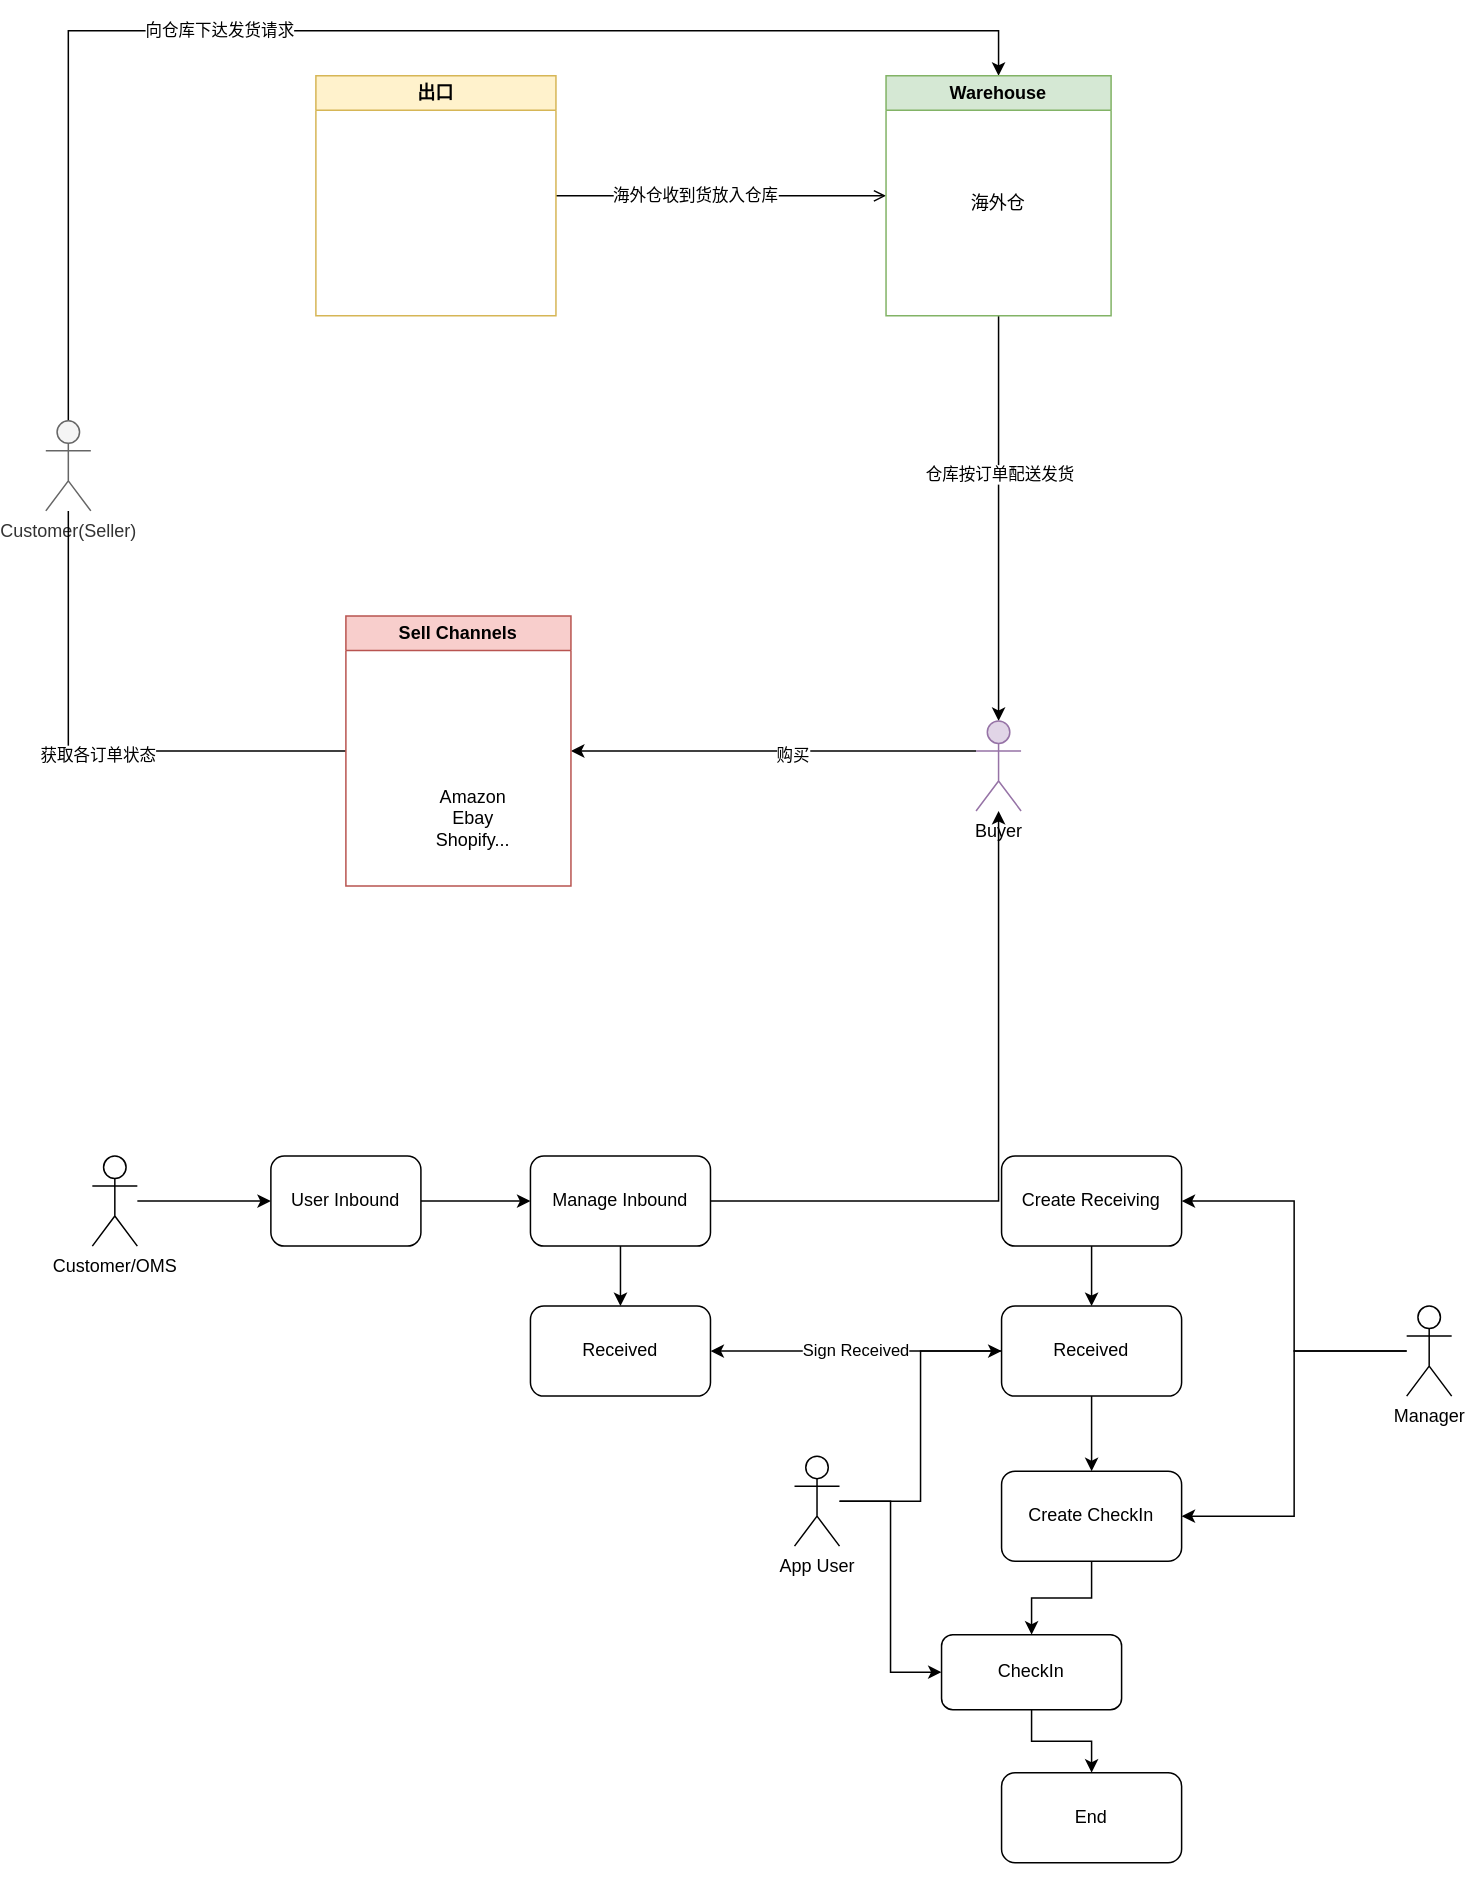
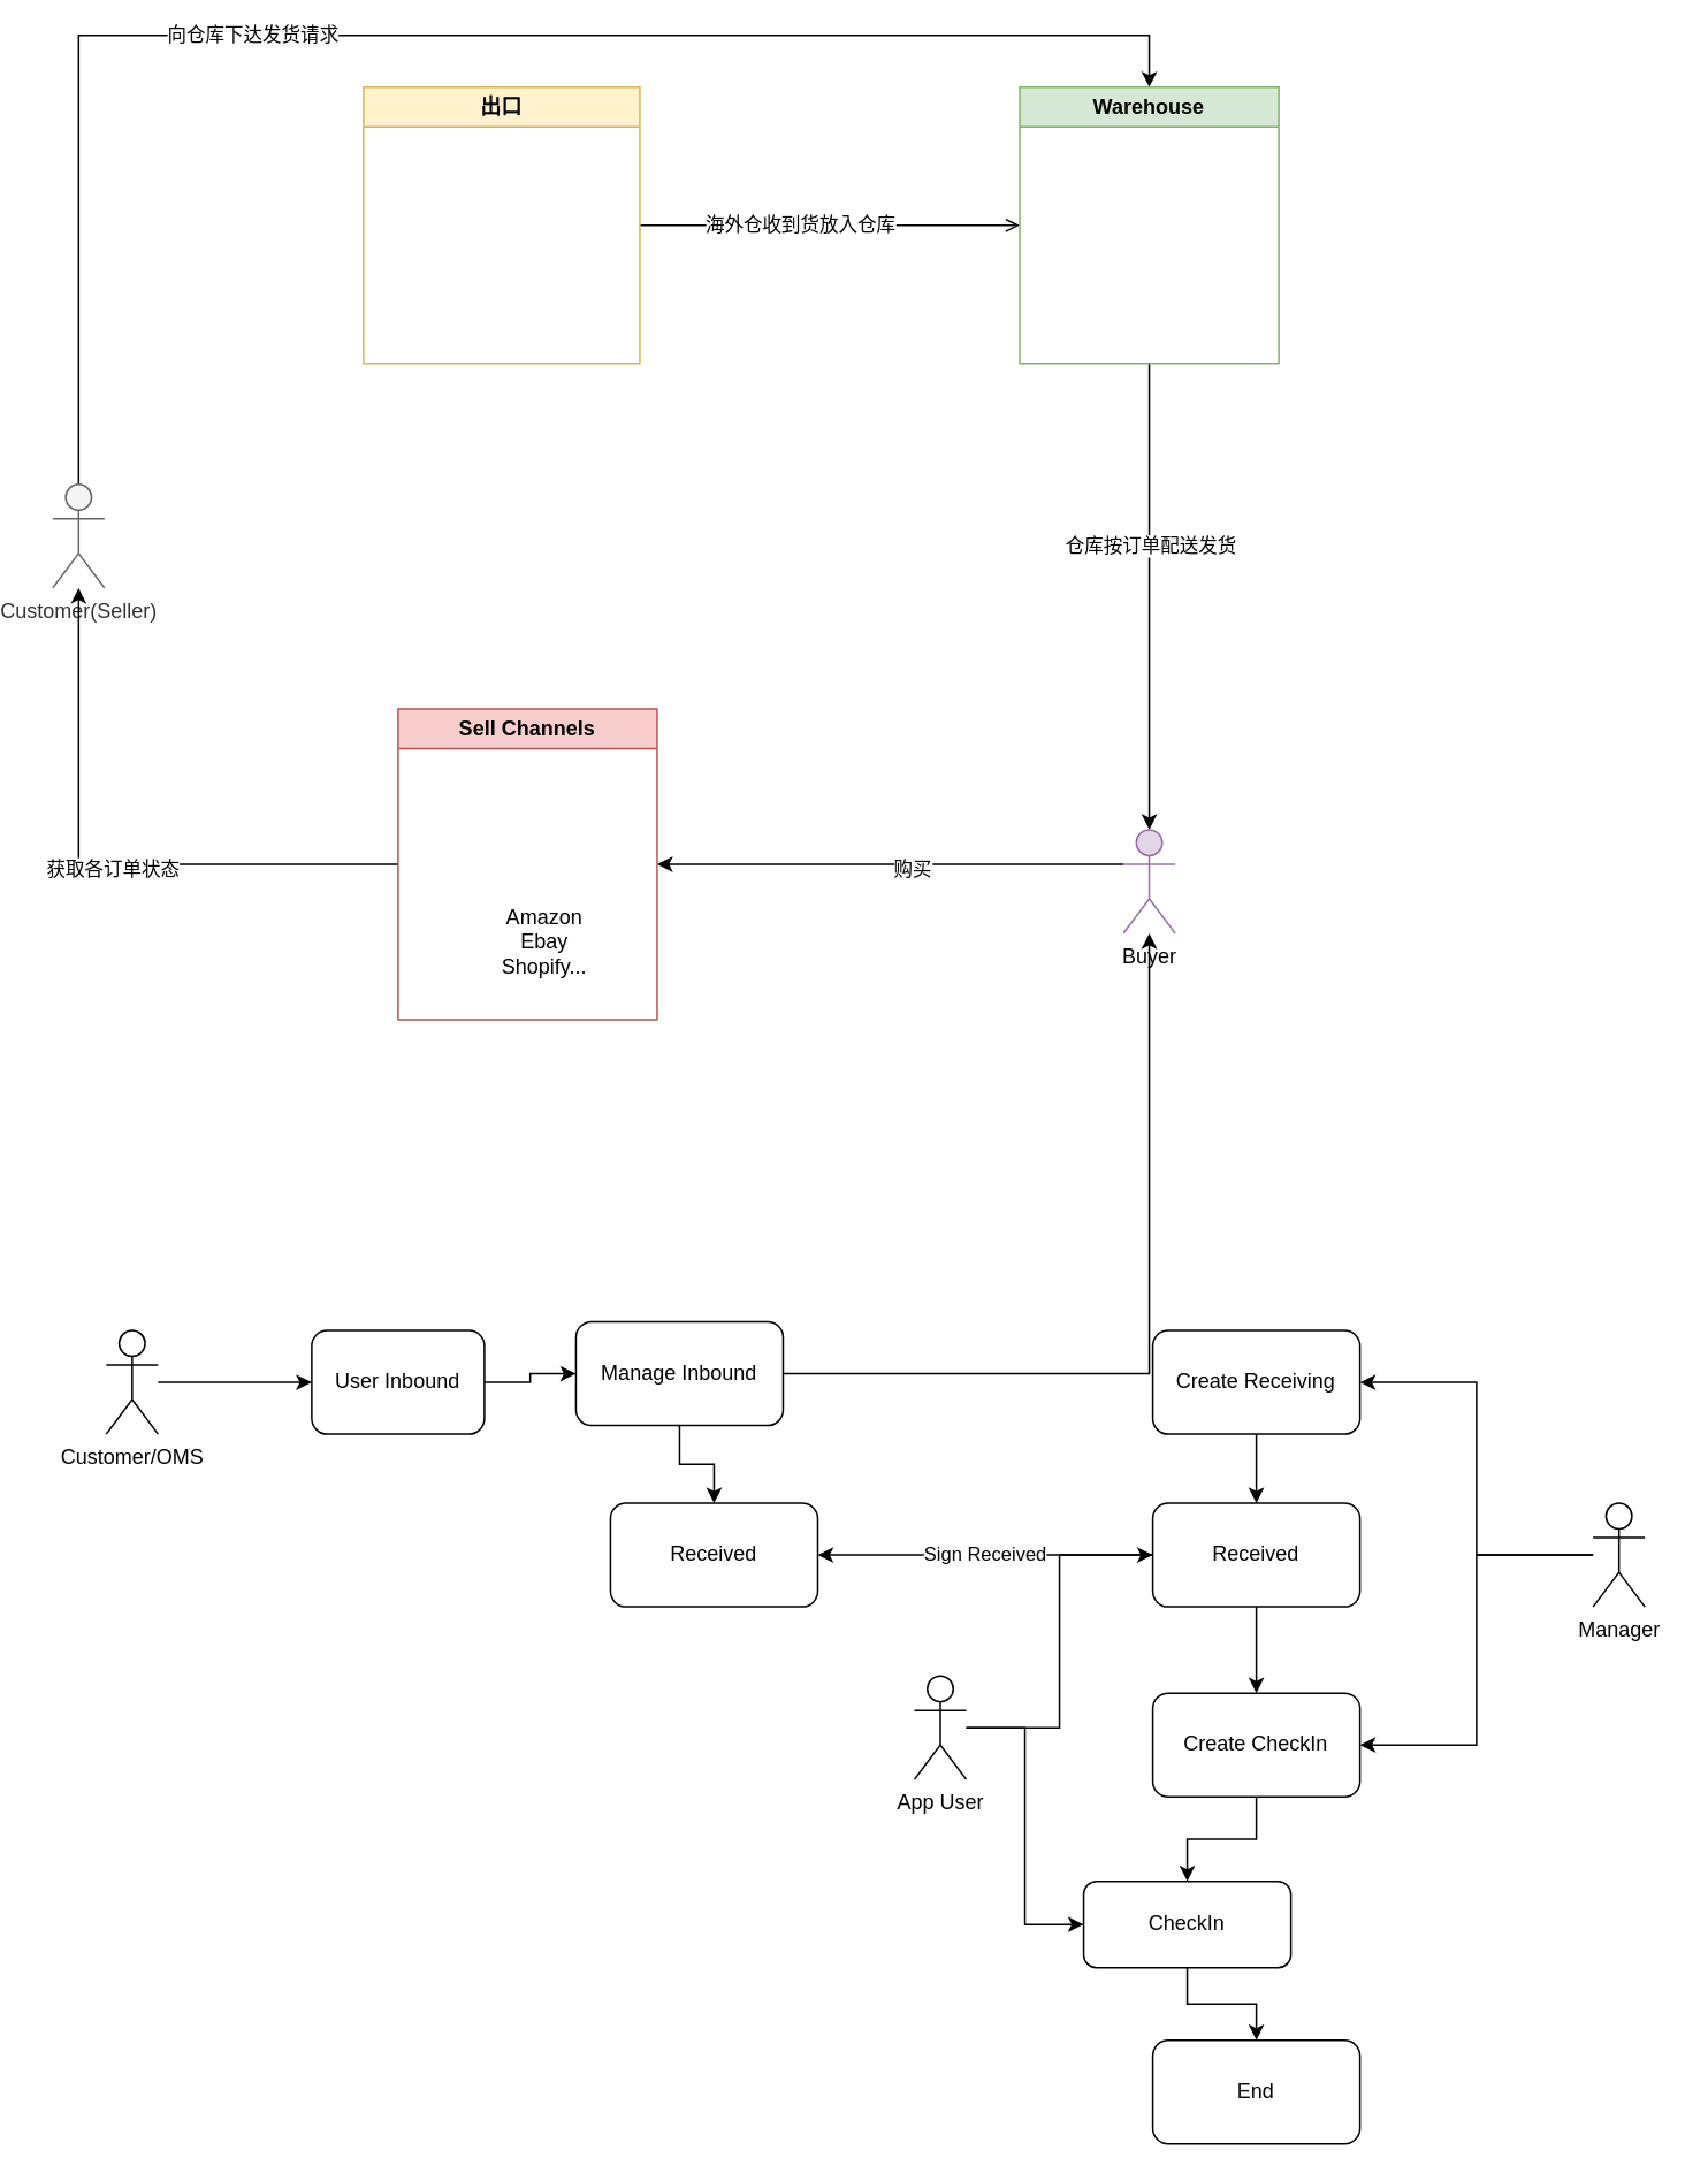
  <mxCell id="0" />
  <mxCell id="1" parent="0" />
  <mxCell id="2" style="edgeStyle=orthogonalEdgeStyle;rounded=0;orthogonalLoop=1;jettySize=auto;html=1;entryX=0.5;entryY=0;entryDx=0;entryDy=0;" edge="1" parent="1" source="4" target="10"><mxGeometry relative="1" as="geometry"><Array as="points"><mxPoint x="35" y="20" /><mxPoint x="655" y="20" /></Array></mxGeometry></mxCell>
  <mxCell id="3" value="向仓库下达发货请求" style="edgeLabel;html=1;align=center;verticalAlign=middle;resizable=0;points=[];" vertex="1" connectable="0" parent="2"><mxGeometry x="-0.209" y="1" relative="1" as="geometry"><mxPoint as="offset" /></mxGeometry></mxCell>
  <mxCell id="4" value="Customer(Seller)" style="shape=umlActor;verticalLabelPosition=bottom;verticalAlign=top;html=1;outlineConnect=0;fillColor=#f5f5f5;fontColor=#333333;strokeColor=#666666;" vertex="1" parent="1"><mxGeometry x="20" y="280" width="30" height="60" as="geometry" /></mxCell>
  <mxCell id="5" style="edgeStyle=orthogonalEdgeStyle;rounded=0;orthogonalLoop=1;jettySize=auto;html=1;exitX=1;exitY=0.5;exitDx=0;exitDy=0;entryX=0;entryY=0.5;entryDx=0;entryDy=0;endArrow=open;" edge="1" parent="1" source="7" target="10"><mxGeometry relative="1" as="geometry" /></mxCell>
  <mxCell id="6" value="海外仓收到货放入仓库" style="edgeLabel;html=1;align=center;verticalAlign=middle;resizable=0;points=[];" vertex="1" connectable="0" parent="5"><mxGeometry x="-0.164" y="1" relative="1" as="geometry"><mxPoint as="offset" /></mxGeometry></mxCell>
  <mxCell id="7" value="出口" style="swimlane;whiteSpace=wrap;html=1;fillColor=#fff2cc;strokeColor=#d6b656;" vertex="1" parent="1"><mxGeometry x="200" y="50" width="160" height="160" as="geometry" /></mxCell>
  <mxCell id="8" style="edgeStyle=orthogonalEdgeStyle;rounded=0;orthogonalLoop=1;jettySize=auto;html=1;exitX=0.5;exitY=1;exitDx=0;exitDy=0;entryX=0.5;entryY=0;entryDx=0;entryDy=0;entryPerimeter=0;" edge="1" parent="1" source="10" target="14"><mxGeometry relative="1" as="geometry" /></mxCell>
  <mxCell id="9" value="仓库按订单配送发货" style="edgeLabel;html=1;align=center;verticalAlign=middle;resizable=0;points=[];" vertex="1" connectable="0" parent="8"><mxGeometry x="-0.222" relative="1" as="geometry"><mxPoint as="offset" /></mxGeometry></mxCell>
  <mxCell id="10" value="Warehouse" style="swimlane;whiteSpace=wrap;html=1;fillColor=#d5e8d4;strokeColor=#82b366;" vertex="1" parent="1"><mxGeometry x="580" y="50" width="150" height="160" as="geometry" /></mxCell>
- <mxCell id="11" value="海外仓" style="text;html=1;strokeColor=none;fillColor=none;align=center;verticalAlign=middle;whiteSpace=wrap;rounded=0;" vertex="1" parent="10"><mxGeometry x="45" y="70" width="60" height="30" as="geometry" /></mxCell>
  <mxCell id="12" style="edgeStyle=orthogonalEdgeStyle;rounded=0;orthogonalLoop=1;jettySize=auto;html=1;exitX=0;exitY=0.333;exitDx=0;exitDy=0;exitPerimeter=0;entryX=1;entryY=0.5;entryDx=0;entryDy=0;" edge="1" parent="1" source="14" target="17"><mxGeometry relative="1" as="geometry"><mxPoint x="390" y="510" as="targetPoint" /></mxGeometry></mxCell>
  <mxCell id="13" value="购买" style="edgeLabel;html=1;align=center;verticalAlign=middle;resizable=0;points=[];" vertex="1" connectable="0" parent="12"><mxGeometry x="-0.089" y="3" relative="1" as="geometry"><mxPoint as="offset" /></mxGeometry></mxCell>
  <mxCell id="14" value="Buyer" style="shape=umlActor;verticalLabelPosition=bottom;verticalAlign=top;html=1;outlineConnect=0;fillColor=#e1d5e7;strokeColor=#9673a6;" vertex="1" parent="1"><mxGeometry x="640" y="480" width="30" height="60" as="geometry" /></mxCell>
- <mxCell id="15" style="edgeStyle=orthogonalEdgeStyle;rounded=0;orthogonalLoop=1;jettySize=auto;html=1;exitX=0;exitY=0.5;exitDx=0;exitDy=0;endArrow=none;" edge="1" parent="1" source="17" target="4"><mxGeometry relative="1" as="geometry" /></mxCell>
+ <mxCell id="15" style="edgeStyle=orthogonalEdgeStyle;rounded=0;orthogonalLoop=1;jettySize=auto;html=1;exitX=0;exitY=0.5;exitDx=0;exitDy=0;" edge="1" parent="1" source="17" target="4"><mxGeometry relative="1" as="geometry" /></mxCell>
  <mxCell id="16" value="获取各订单状态" style="edgeLabel;html=1;align=center;verticalAlign=middle;resizable=0;points=[];" vertex="1" connectable="0" parent="15"><mxGeometry x="-0.038" y="2" relative="1" as="geometry"><mxPoint as="offset" /></mxGeometry></mxCell>
  <mxCell id="17" value="Sell Channels" style="swimlane;whiteSpace=wrap;html=1;fillColor=#f8cecc;strokeColor=#b85450;" vertex="1" parent="1"><mxGeometry x="220" y="410" width="150" height="180" as="geometry" /></mxCell>
  <mxCell id="18" value="Amazon&lt;br&gt;Ebay&lt;br&gt;Shopify..." style="text;html=1;strokeColor=none;fillColor=none;align=center;verticalAlign=middle;whiteSpace=wrap;rounded=0;" vertex="1" parent="17"><mxGeometry x="55" y="120" width="60" height="30" as="geometry" /></mxCell>
  <mxCell id="19" style="edgeStyle=orthogonalEdgeStyle;rounded=0;orthogonalLoop=1;jettySize=auto;html=1;" edge="1" parent="1" source="20" target="22"><mxGeometry relative="1" as="geometry" /></mxCell>
  <mxCell id="20" value="Customer/OMS" style="shape=umlActor;verticalLabelPosition=bottom;verticalAlign=top;html=1;outlineConnect=0;" vertex="1" parent="1"><mxGeometry x="51" y="770" width="30" height="60" as="geometry" /></mxCell>
  <mxCell id="21" style="edgeStyle=orthogonalEdgeStyle;rounded=0;orthogonalLoop=1;jettySize=auto;html=1;" edge="1" parent="1" source="22" target="25"><mxGeometry relative="1" as="geometry" /></mxCell>
  <mxCell id="22" value="User Inbound" style="rounded=1;whiteSpace=wrap;html=1;" vertex="1" parent="1"><mxGeometry x="170" y="770" width="100" height="60" as="geometry" /></mxCell>
  <mxCell id="23" style="edgeStyle=orthogonalEdgeStyle;rounded=0;orthogonalLoop=1;jettySize=auto;html=1;" edge="1" parent="1" source="25" target="14"><mxGeometry relative="1" as="geometry" /></mxCell>
  <mxCell id="24" style="edgeStyle=orthogonalEdgeStyle;rounded=0;orthogonalLoop=1;jettySize=auto;html=1;" edge="1" parent="1" source="25" target="42"><mxGeometry relative="1" as="geometry" /></mxCell>
- <mxCell id="25" value="Manage Inbound" style="rounded=1;whiteSpace=wrap;html=1;" vertex="1" parent="1"><mxGeometry x="343" y="770" width="120" height="60" as="geometry" /></mxCell>
+ <mxCell id="25" value="Manage Inbound" style="rounded=1;whiteSpace=wrap;html=1;" vertex="1" parent="1"><mxGeometry x="323" y="765" width="120" height="60" as="geometry" /></mxCell>
  <mxCell id="26" style="edgeStyle=orthogonalEdgeStyle;rounded=0;orthogonalLoop=1;jettySize=auto;html=1;" edge="1" parent="1" source="27" target="30"><mxGeometry relative="1" as="geometry" /></mxCell>
  <mxCell id="27" value="Create Receiving" style="rounded=1;whiteSpace=wrap;html=1;" vertex="1" parent="1"><mxGeometry x="657" y="770" width="120" height="60" as="geometry" /></mxCell>
  <mxCell id="28" style="edgeStyle=orthogonalEdgeStyle;rounded=0;orthogonalLoop=1;jettySize=auto;html=1;entryX=0.5;entryY=0;entryDx=0;entryDy=0;" edge="1" parent="1" source="30" target="32"><mxGeometry relative="1" as="geometry" /></mxCell>
  <mxCell id="29" value="Sign Received" style="edgeStyle=orthogonalEdgeStyle;rounded=0;orthogonalLoop=1;jettySize=auto;html=1;entryX=1;entryY=0.5;entryDx=0;entryDy=0;" edge="1" parent="1" source="30" target="42"><mxGeometry relative="1" as="geometry" /></mxCell>
  <mxCell id="30" value="Received" style="rounded=1;whiteSpace=wrap;html=1;" vertex="1" parent="1"><mxGeometry x="657" y="870" width="120" height="60" as="geometry" /></mxCell>
  <mxCell id="31" style="edgeStyle=orthogonalEdgeStyle;rounded=0;orthogonalLoop=1;jettySize=auto;html=1;" edge="1" parent="1" source="32" target="34"><mxGeometry relative="1" as="geometry" /></mxCell>
  <mxCell id="32" value="Create CheckIn" style="rounded=1;whiteSpace=wrap;html=1;" vertex="1" parent="1"><mxGeometry x="657" y="980" width="120" height="60" as="geometry" /></mxCell>
  <mxCell id="33" style="edgeStyle=orthogonalEdgeStyle;rounded=0;orthogonalLoop=1;jettySize=auto;html=1;entryX=0.5;entryY=0;entryDx=0;entryDy=0;" edge="1" parent="1" source="34" target="35"><mxGeometry relative="1" as="geometry" /></mxCell>
  <mxCell id="34" value="CheckIn" style="rounded=1;whiteSpace=wrap;html=1;" vertex="1" parent="1"><mxGeometry x="617" y="1089" width="120" height="50" as="geometry" /></mxCell>
  <mxCell id="35" value="End" style="rounded=1;whiteSpace=wrap;html=1;" vertex="1" parent="1"><mxGeometry x="657" y="1181" width="120" height="60" as="geometry" /></mxCell>
  <mxCell id="36" style="edgeStyle=orthogonalEdgeStyle;rounded=0;orthogonalLoop=1;jettySize=auto;html=1;entryX=1;entryY=0.5;entryDx=0;entryDy=0;" edge="1" parent="1" source="38" target="27"><mxGeometry relative="1" as="geometry" /></mxCell>
  <mxCell id="37" style="edgeStyle=orthogonalEdgeStyle;rounded=0;orthogonalLoop=1;jettySize=auto;html=1;entryX=1;entryY=0.5;entryDx=0;entryDy=0;" edge="1" parent="1" source="38" target="32"><mxGeometry relative="1" as="geometry" /></mxCell>
- <mxCell id="38" value="Manager" style="shape=umlActor;verticalLabelPosition=bottom;verticalAlign=top;html=1;outlineConnect=0;" vertex="1" parent="1"><mxGeometry x="927" y="870" width="30" height="60" as="geometry" /></mxCell>
+ <mxCell id="38" value="Manager" style="shape=umlActor;verticalLabelPosition=bottom;verticalAlign=top;html=1;outlineConnect=0;" vertex="1" parent="1"><mxGeometry x="912" y="870" width="30" height="60" as="geometry" /></mxCell>
  <mxCell id="39" style="edgeStyle=orthogonalEdgeStyle;rounded=0;orthogonalLoop=1;jettySize=auto;html=1;entryX=0;entryY=0.5;entryDx=0;entryDy=0;" edge="1" parent="1" source="41" target="30"><mxGeometry relative="1" as="geometry" /></mxCell>
  <mxCell id="40" style="edgeStyle=orthogonalEdgeStyle;rounded=0;orthogonalLoop=1;jettySize=auto;html=1;entryX=0;entryY=0.5;entryDx=0;entryDy=0;" edge="1" parent="1" source="41" target="34"><mxGeometry relative="1" as="geometry" /></mxCell>
  <mxCell id="41" value="App User" style="shape=umlActor;verticalLabelPosition=bottom;verticalAlign=top;html=1;outlineConnect=0;" vertex="1" parent="1"><mxGeometry x="519" y="970" width="30" height="60" as="geometry" /></mxCell>
  <mxCell id="42" value="Received" style="rounded=1;whiteSpace=wrap;html=1;" vertex="1" parent="1"><mxGeometry x="343" y="870" width="120" height="60" as="geometry" /></mxCell>
